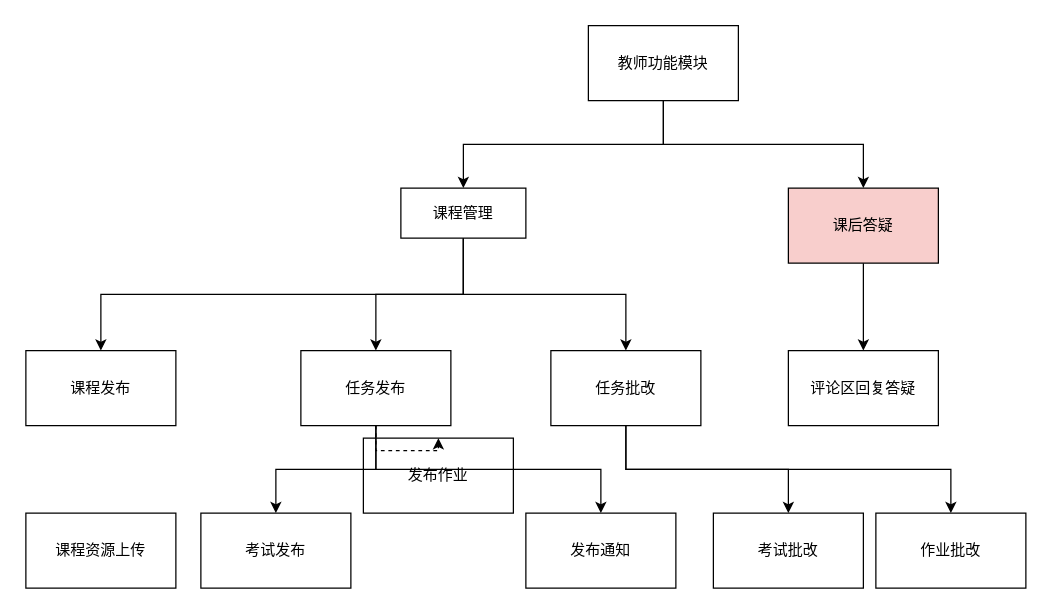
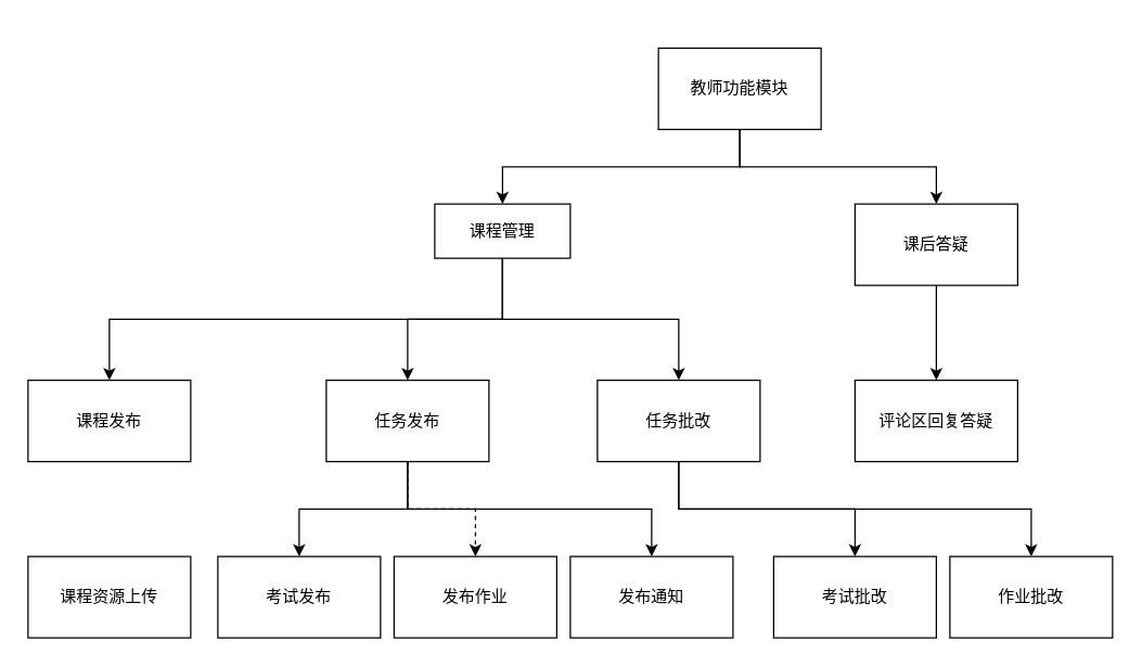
  <mxCell id="0" />
  <mxCell id="1" parent="0" />
  <mxCell id="2" style="edgeStyle=orthogonalEdgeStyle;rounded=0;orthogonalLoop=1;jettySize=auto;html=1;exitX=0.5;exitY=1;exitDx=0;exitDy=0;entryX=0.5;entryY=0;entryDx=0;entryDy=0;" parent="1" source="4" target="8" edge="1"><mxGeometry relative="1" as="geometry" /></mxCell>
  <mxCell id="3" style="edgeStyle=orthogonalEdgeStyle;rounded=0;orthogonalLoop=1;jettySize=auto;html=1;exitX=0.5;exitY=1;exitDx=0;exitDy=0;" parent="1" source="4" target="10" edge="1"><mxGeometry relative="1" as="geometry" /></mxCell>
- <mxCell id="4" value="教师功能模块" style="rounded=0;whiteSpace=wrap;html=1;" parent="1" vertex="1"><mxGeometry x="470" y="20" width="120" height="60" as="geometry" /></mxCell>
+ <mxCell id="4" value="教师功能模块" style="rounded=0;whiteSpace=wrap;html=1;" parent="1" vertex="1"><mxGeometry x="485" y="35" width="120" height="60" as="geometry" /></mxCell>
  <mxCell id="5" style="edgeStyle=orthogonalEdgeStyle;rounded=0;orthogonalLoop=1;jettySize=auto;html=1;exitX=0.5;exitY=1;exitDx=0;exitDy=0;entryX=0.5;entryY=0;entryDx=0;entryDy=0;" edge="1" parent="1" source="8" target="11"><mxGeometry relative="1" as="geometry" /></mxCell>
  <mxCell id="6" style="edgeStyle=orthogonalEdgeStyle;rounded=0;orthogonalLoop=1;jettySize=auto;html=1;exitX=0.5;exitY=1;exitDx=0;exitDy=0;entryX=0.5;entryY=0;entryDx=0;entryDy=0;" edge="1" parent="1" source="8" target="22"><mxGeometry relative="1" as="geometry" /></mxCell>
  <mxCell id="7" style="edgeStyle=orthogonalEdgeStyle;rounded=0;orthogonalLoop=1;jettySize=auto;html=1;exitX=0.5;exitY=1;exitDx=0;exitDy=0;entryX=0.5;entryY=0;entryDx=0;entryDy=0;" edge="1" parent="1" source="8" target="25"><mxGeometry relative="1" as="geometry" /></mxCell>
  <mxCell id="8" value="课程管理" style="rounded=0;whiteSpace=wrap;html=1;" parent="1" vertex="1"><mxGeometry x="320" y="150" width="100" height="40" as="geometry" /></mxCell>
  <mxCell id="9" style="edgeStyle=orthogonalEdgeStyle;rounded=0;orthogonalLoop=1;jettySize=auto;html=1;exitX=0.5;exitY=1;exitDx=0;exitDy=0;entryX=0.5;entryY=0;entryDx=0;entryDy=0;" edge="1" parent="1" source="10" target="18"><mxGeometry relative="1" as="geometry" /></mxCell>
- <mxCell id="10" value="课后答疑" style="rounded=0;whiteSpace=wrap;html=1;fillColor=#f8cecc;" parent="1" vertex="1"><mxGeometry x="630" y="150" width="120" height="60" as="geometry" /></mxCell>
+ <mxCell id="10" value="课后答疑" style="rounded=0;whiteSpace=wrap;html=1;" parent="1" vertex="1"><mxGeometry x="630" y="150" width="120" height="60" as="geometry" /></mxCell>
  <mxCell id="11" value="课程发布" style="rounded=0;whiteSpace=wrap;html=1;" parent="1" vertex="1"><mxGeometry x="20" y="280" width="120" height="60" as="geometry" /></mxCell>
  <mxCell id="12" value="课程资源上传" style="rounded=0;whiteSpace=wrap;html=1;" parent="1" vertex="1"><mxGeometry x="20" y="410" width="120" height="60" as="geometry" /></mxCell>
  <mxCell id="13" value="考试发布" style="rounded=0;whiteSpace=wrap;html=1;" parent="1" vertex="1"><mxGeometry x="160" y="410" width="120" height="60" as="geometry" /></mxCell>
- <mxCell id="14" value="发布作业" style="rounded=0;whiteSpace=wrap;html=1;" parent="1" vertex="1"><mxGeometry x="290" y="350" width="120" height="60" as="geometry" /></mxCell>
+ <mxCell id="14" value="发布作业" style="rounded=0;whiteSpace=wrap;html=1;" parent="1" vertex="1"><mxGeometry x="290" y="410" width="120" height="60" as="geometry" /></mxCell>
  <mxCell id="15" value="发布通知" style="rounded=0;whiteSpace=wrap;html=1;" parent="1" vertex="1"><mxGeometry x="420" y="410" width="120" height="60" as="geometry" /></mxCell>
  <mxCell id="16" value="作业批改" style="rounded=0;whiteSpace=wrap;html=1;" parent="1" vertex="1"><mxGeometry x="700" y="410" width="120" height="60" as="geometry" /></mxCell>
  <mxCell id="17" value="考试批改" style="rounded=0;whiteSpace=wrap;html=1;" parent="1" vertex="1"><mxGeometry x="570" y="410" width="120" height="60" as="geometry" /></mxCell>
  <mxCell id="18" value="评论区回复答疑" style="rounded=0;whiteSpace=wrap;html=1;" vertex="1" parent="1"><mxGeometry x="630" y="280" width="120" height="60" as="geometry" /></mxCell>
  <mxCell id="19" style="edgeStyle=orthogonalEdgeStyle;rounded=0;orthogonalLoop=1;jettySize=auto;html=1;exitX=0.5;exitY=1;exitDx=0;exitDy=0;" edge="1" parent="1" source="22" target="13"><mxGeometry relative="1" as="geometry" /></mxCell>
  <mxCell id="20" style="edgeStyle=orthogonalEdgeStyle;rounded=0;orthogonalLoop=1;jettySize=auto;html=1;exitX=0.5;exitY=1;exitDx=0;exitDy=0;dashed=1;" edge="1" parent="1" source="22" target="14"><mxGeometry relative="1" as="geometry" /></mxCell>
  <mxCell id="21" style="edgeStyle=orthogonalEdgeStyle;rounded=0;orthogonalLoop=1;jettySize=auto;html=1;exitX=0.5;exitY=1;exitDx=0;exitDy=0;entryX=0.5;entryY=0;entryDx=0;entryDy=0;" edge="1" parent="1" source="22" target="15"><mxGeometry relative="1" as="geometry" /></mxCell>
  <mxCell id="22" value="任务发布" style="rounded=0;whiteSpace=wrap;html=1;" vertex="1" parent="1"><mxGeometry x="240" y="280" width="120" height="60" as="geometry" /></mxCell>
  <mxCell id="23" style="edgeStyle=orthogonalEdgeStyle;rounded=0;orthogonalLoop=1;jettySize=auto;html=1;exitX=0.5;exitY=1;exitDx=0;exitDy=0;" edge="1" parent="1" source="25" target="17"><mxGeometry relative="1" as="geometry" /></mxCell>
  <mxCell id="24" style="edgeStyle=orthogonalEdgeStyle;rounded=0;orthogonalLoop=1;jettySize=auto;html=1;exitX=0.5;exitY=1;exitDx=0;exitDy=0;" edge="1" parent="1" source="25" target="16"><mxGeometry relative="1" as="geometry" /></mxCell>
  <mxCell id="25" value="任务批改" style="rounded=0;whiteSpace=wrap;html=1;" vertex="1" parent="1"><mxGeometry x="440" y="280" width="120" height="60" as="geometry" /></mxCell>
